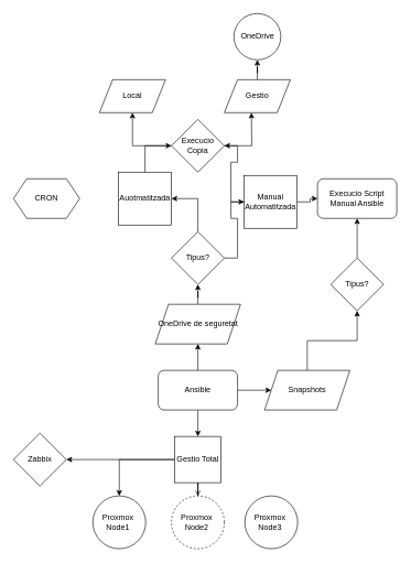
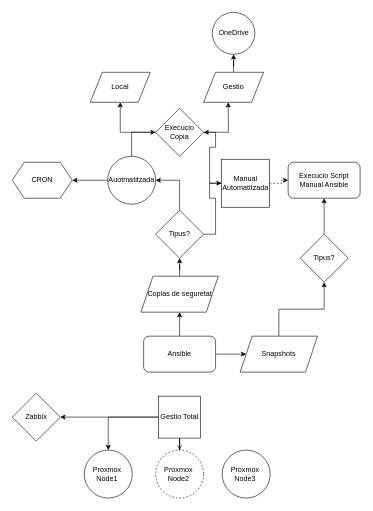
  <mxCell id="0" />
  <mxCell id="1" parent="0" />
- <mxCell id="2" style="edgeStyle=orthogonalEdgeStyle;rounded=0;orthogonalLoop=1;jettySize=auto;html=1;entryX=0.5;entryY=0;entryDx=0;entryDy=0;" edge="1" parent="1" source="5" target="12"><mxGeometry relative="1" as="geometry" /></mxCell>
  <mxCell id="3" style="edgeStyle=orthogonalEdgeStyle;rounded=0;orthogonalLoop=1;jettySize=auto;html=1;entryX=0.5;entryY=1;entryDx=0;entryDy=0;" edge="1" parent="1" source="5" target="15"><mxGeometry relative="1" as="geometry" /></mxCell>
  <mxCell id="4" style="edgeStyle=orthogonalEdgeStyle;rounded=0;orthogonalLoop=1;jettySize=auto;html=1;" edge="1" parent="1" source="5" target="35"><mxGeometry relative="1" as="geometry" /></mxCell>
  <mxCell id="5" value="Ansible" style="rounded=1;whiteSpace=wrap;html=1;" vertex="1" parent="1"><mxGeometry x="239" y="560" width="120" height="60" as="geometry" /></mxCell>
  <mxCell id="6" value="Proxmox&amp;nbsp;&lt;div&gt;Node1&amp;nbsp;&lt;/div&gt;" style="ellipse;whiteSpace=wrap;html=1;rounded=1;" vertex="1" parent="1"><mxGeometry x="140" y="750" width="80" height="80" as="geometry" /></mxCell>
  <mxCell id="7" value="Proxmox&amp;nbsp;&lt;div&gt;Node3&amp;nbsp;&lt;/div&gt;" style="ellipse;whiteSpace=wrap;html=1;rounded=1;" vertex="1" parent="1"><mxGeometry x="370" y="750" width="80" height="80" as="geometry" /></mxCell>
  <mxCell id="8" value="Proxmox&amp;nbsp;&lt;div&gt;Node2&amp;nbsp;&lt;/div&gt;" style="ellipse;whiteSpace=wrap;html=1;rounded=1;dashed=1;" vertex="1" parent="1"><mxGeometry x="259" y="750" width="80" height="80" as="geometry" /></mxCell>
  <mxCell id="9" style="edgeStyle=orthogonalEdgeStyle;rounded=0;orthogonalLoop=1;jettySize=auto;html=1;endArrow=open;" edge="1" parent="1" source="12" target="8"><mxGeometry relative="1" as="geometry" /></mxCell>
  <mxCell id="10" style="edgeStyle=orthogonalEdgeStyle;rounded=0;orthogonalLoop=1;jettySize=auto;html=1;entryX=0.5;entryY=0;entryDx=0;entryDy=0;" edge="1" parent="1" source="12" target="6"><mxGeometry relative="1" as="geometry" /></mxCell>
  <mxCell id="11" style="edgeStyle=orthogonalEdgeStyle;rounded=0;orthogonalLoop=1;jettySize=auto;html=1;entryX=1;entryY=0.5;entryDx=0;entryDy=0;" edge="1" parent="1" source="12" target="13"><mxGeometry relative="1" as="geometry" /></mxCell>
  <mxCell id="12" value="Gestio Total" style="whiteSpace=wrap;html=1;aspect=fixed;" vertex="1" parent="1"><mxGeometry x="264" y="660" width="70" height="70" as="geometry" /></mxCell>
  <mxCell id="13" value="Zabbix" style="rhombus;whiteSpace=wrap;html=1;" vertex="1" parent="1"><mxGeometry x="20" y="655" width="80" height="80" as="geometry" /></mxCell>
  <mxCell id="14" style="edgeStyle=orthogonalEdgeStyle;rounded=0;orthogonalLoop=1;jettySize=auto;html=1;" edge="1" parent="1" source="15" target="18"><mxGeometry relative="1" as="geometry" /></mxCell>
- <mxCell id="15" value="OneDrive de seguretat" style="shape=parallelogram;perimeter=parallelogramPerimeter;whiteSpace=wrap;html=1;fixedSize=1;" vertex="1" parent="1"><mxGeometry x="234.5" y="460" width="129" height="60" as="geometry" /></mxCell>
+ <mxCell id="15" value="Copias de seguretat" style="shape=parallelogram;perimeter=parallelogramPerimeter;whiteSpace=wrap;html=1;fixedSize=1;" vertex="1" parent="1"><mxGeometry x="234.5" y="460" width="129" height="60" as="geometry" /></mxCell>
  <mxCell id="16" style="edgeStyle=orthogonalEdgeStyle;rounded=0;orthogonalLoop=1;jettySize=auto;html=1;entryX=0;entryY=0.5;entryDx=0;entryDy=0;" edge="1" parent="1" source="18" target="24"><mxGeometry relative="1" as="geometry" /></mxCell>
  <mxCell id="17" style="edgeStyle=orthogonalEdgeStyle;rounded=0;orthogonalLoop=1;jettySize=auto;html=1;entryX=1;entryY=0.5;entryDx=0;entryDy=0;" edge="1" parent="1" source="18" target="21"><mxGeometry relative="1" as="geometry" /></mxCell>
  <mxCell id="18" value="Tipus?" style="rhombus;whiteSpace=wrap;html=1;" vertex="1" parent="1"><mxGeometry x="259" y="350" width="80" height="80" as="geometry" /></mxCell>
+ <mxCell id="19" style="edgeStyle=orthogonalEdgeStyle;rounded=0;orthogonalLoop=1;jettySize=auto;html=1;entryX=1;entryY=0.5;entryDx=0;entryDy=0;" edge="1" parent="1" source="21" target="25"><mxGeometry relative="1" as="geometry" /></mxCell>
  <mxCell id="20" style="edgeStyle=orthogonalEdgeStyle;rounded=0;orthogonalLoop=1;jettySize=auto;html=1;entryX=0;entryY=0.5;entryDx=0;entryDy=0;" edge="1" parent="1" source="21" target="28"><mxGeometry relative="1" as="geometry" /></mxCell>
- <mxCell id="21" value="Auotmatitzada" style="whiteSpace=wrap;html=1;aspect=fixed;" vertex="1" parent="1"><mxGeometry x="179" y="260" width="80" height="80" as="geometry" /></mxCell>
+ <mxCell id="21" value="Auotmatitzada" style="ellipse;whiteSpace=wrap;html=1;aspect=fixed;" vertex="1" parent="1"><mxGeometry x="179" y="260" width="80" height="80" as="geometry" /></mxCell>
  <mxCell id="22" style="edgeStyle=orthogonalEdgeStyle;rounded=0;orthogonalLoop=1;jettySize=auto;html=1;entryX=1;entryY=0.5;entryDx=0;entryDy=0;" edge="1" parent="1" source="24" target="28"><mxGeometry relative="1" as="geometry" /></mxCell>
- <mxCell id="23" style="edgeStyle=orthogonalEdgeStyle;rounded=0;orthogonalLoop=1;jettySize=auto;html=1;entryX=0;entryY=0.5;entryDx=0;entryDy=0;" edge="1" parent="1" source="24" target="29"><mxGeometry relative="1" as="geometry" /></mxCell>
+ <mxCell id="23" style="edgeStyle=orthogonalEdgeStyle;rounded=0;orthogonalLoop=1;jettySize=auto;html=1;entryX=0;entryY=0.5;entryDx=0;entryDy=0;dashed=1;" edge="1" parent="1" source="24" target="29"><mxGeometry relative="1" as="geometry" /></mxCell>
  <mxCell id="24" value="Manual&lt;div&gt;Automatitzada&lt;/div&gt;" style="whiteSpace=wrap;html=1;aspect=fixed;" vertex="1" parent="1"><mxGeometry x="369" y="265" width="80" height="80" as="geometry" /></mxCell>
  <mxCell id="25" value="CRON" style="shape=hexagon;perimeter=hexagonPerimeter2;whiteSpace=wrap;html=1;fixedSize=1;" vertex="1" parent="1"><mxGeometry x="20" y="270" width="100" height="60" as="geometry" /></mxCell>
  <mxCell id="26" style="edgeStyle=orthogonalEdgeStyle;rounded=0;orthogonalLoop=1;jettySize=auto;html=1;entryX=0.5;entryY=1;entryDx=0;entryDy=0;" edge="1" parent="1" source="28" target="30"><mxGeometry relative="1" as="geometry" /></mxCell>
  <mxCell id="27" style="edgeStyle=orthogonalEdgeStyle;rounded=0;orthogonalLoop=1;jettySize=auto;html=1;" edge="1" parent="1" source="28"><mxGeometry relative="1" as="geometry"><mxPoint x="380" y="170" as="targetPoint" /></mxGeometry></mxCell>
  <mxCell id="28" value="Execucio&lt;div&gt;Copia&lt;/div&gt;" style="rhombus;whiteSpace=wrap;html=1;" vertex="1" parent="1"><mxGeometry x="259" y="180" width="80" height="80" as="geometry" /></mxCell>
  <mxCell id="29" value="Execucio Script Manual Ansible" style="rounded=1;whiteSpace=wrap;html=1;" vertex="1" parent="1"><mxGeometry x="480" y="270" width="120" height="60" as="geometry" /></mxCell>
  <mxCell id="30" value="Local" style="shape=parallelogram;perimeter=parallelogramPerimeter;whiteSpace=wrap;html=1;fixedSize=1;" vertex="1" parent="1"><mxGeometry x="150" y="120" width="100" height="50" as="geometry" /></mxCell>
  <mxCell id="31" value="" style="edgeStyle=orthogonalEdgeStyle;rounded=0;orthogonalLoop=1;jettySize=auto;html=1;" edge="1" parent="1" source="32" target="33"><mxGeometry relative="1" as="geometry" /></mxCell>
  <mxCell id="32" value="Gestio" style="shape=parallelogram;perimeter=parallelogramPerimeter;whiteSpace=wrap;html=1;fixedSize=1;" vertex="1" parent="1"><mxGeometry x="339" y="120" width="100" height="50" as="geometry" /></mxCell>
  <mxCell id="33" value="OneDrive" style="ellipse;whiteSpace=wrap;html=1;" vertex="1" parent="1"><mxGeometry x="353.5" y="20" width="71" height="70" as="geometry" /></mxCell>
  <mxCell id="34" style="edgeStyle=orthogonalEdgeStyle;rounded=0;orthogonalLoop=1;jettySize=auto;html=1;entryX=0.5;entryY=1;entryDx=0;entryDy=0;" edge="1" parent="1" source="35" target="37"><mxGeometry relative="1" as="geometry" /></mxCell>
  <mxCell id="35" value="Snapshots" style="shape=parallelogram;perimeter=parallelogramPerimeter;whiteSpace=wrap;html=1;fixedSize=1;" vertex="1" parent="1"><mxGeometry x="400" y="560" width="129" height="60" as="geometry" /></mxCell>
  <mxCell id="36" style="edgeStyle=orthogonalEdgeStyle;rounded=0;orthogonalLoop=1;jettySize=auto;html=1;entryX=0.5;entryY=1;entryDx=0;entryDy=0;" edge="1" parent="1" source="37" target="29"><mxGeometry relative="1" as="geometry" /></mxCell>
  <mxCell id="37" value="Tipus?" style="rhombus;whiteSpace=wrap;html=1;" vertex="1" parent="1"><mxGeometry x="500" y="390" width="80" height="80" as="geometry" /></mxCell>
